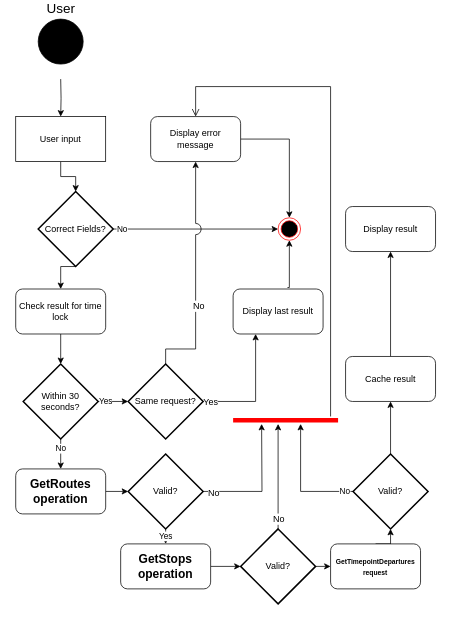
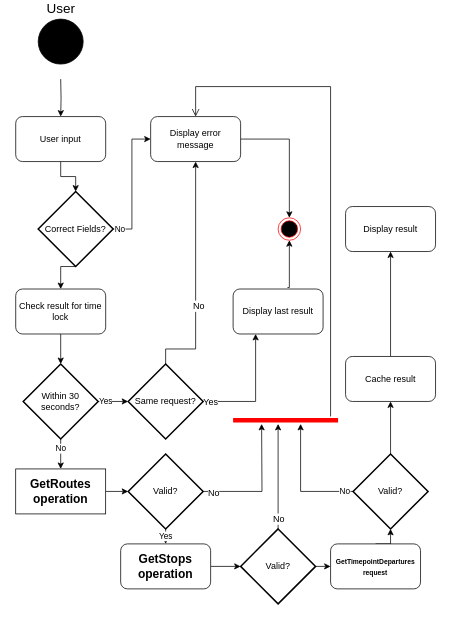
  <mxCell id="0" />
  <mxCell id="1" parent="0" />
  <mxCell id="2" style="edgeStyle=orthogonalEdgeStyle;rounded=0;orthogonalLoop=1;jettySize=auto;html=1;exitX=0.5;exitY=1;exitDx=0;exitDy=0;exitPerimeter=0;entryX=0.5;entryY=0;entryDx=0;entryDy=0;" edge="1" parent="1" target="5"><mxGeometry relative="1" as="geometry"><mxPoint x="80" y="100" as="sourcePoint" /></mxGeometry></mxCell>
  <mxCell id="3" value="&lt;font style=&quot;font-size: 18px&quot;&gt;User&lt;/font&gt;" style="verticalLabelPosition=top;verticalAlign=bottom;html=1;shape=mxgraph.flowchart.on-page_reference;fillColor=#000000;labelPosition=center;align=center;" vertex="1" parent="1"><mxGeometry x="50" y="20" width="60" height="60" as="geometry" /></mxCell>
  <mxCell id="4" style="edgeStyle=orthogonalEdgeStyle;rounded=0;orthogonalLoop=1;jettySize=auto;html=1;exitX=0.5;exitY=1;exitDx=0;exitDy=0;entryX=0.5;entryY=0;entryDx=0;entryDy=0;entryPerimeter=0;" edge="1" parent="1" source="5" target="8"><mxGeometry relative="1" as="geometry" /></mxCell>
- <mxCell id="5" value="User input" style="whiteSpace=wrap;html=1;fillColor=#ffffff;rounded=0;" vertex="1" parent="1"><mxGeometry x="20" y="150" width="120" height="60" as="geometry" /></mxCell>
- <mxCell id="6" value="No" style="edgeStyle=orthogonalEdgeStyle;rounded=0;orthogonalLoop=1;jettySize=auto;html=1;exitX=1;exitY=0.5;exitDx=0;exitDy=0;exitPerimeter=0;" edge="1" parent="1" source="8" target="9"><mxGeometry x="-0.895" relative="1" as="geometry"><mxPoint as="offset" /></mxGeometry></mxCell>
+ <mxCell id="5" value="User input" style="rounded=1;whiteSpace=wrap;html=1;fillColor=#ffffff;" vertex="1" parent="1"><mxGeometry x="20" y="150" width="120" height="60" as="geometry" /></mxCell>
+ <mxCell id="6" value="No" style="edgeStyle=orthogonalEdgeStyle;rounded=0;orthogonalLoop=1;jettySize=auto;html=1;exitX=1;exitY=0.5;exitDx=0;exitDy=0;exitPerimeter=0;entryX=0;entryY=0.5;entryDx=0;entryDy=0;" edge="1" parent="1" source="8" target="11"><mxGeometry x="-0.895" relative="1" as="geometry"><mxPoint as="offset" /></mxGeometry></mxCell>
  <mxCell id="7" style="edgeStyle=orthogonalEdgeStyle;rounded=0;orthogonalLoop=1;jettySize=auto;html=1;exitX=0.5;exitY=1;exitDx=0;exitDy=0;exitPerimeter=0;entryX=0.5;entryY=0;entryDx=0;entryDy=0;" edge="1" parent="1" source="8" target="13"><mxGeometry relative="1" as="geometry" /></mxCell>
  <mxCell id="8" value="Correct Fields?" style="strokeWidth=2;html=1;shape=mxgraph.flowchart.decision;whiteSpace=wrap;fillColor=#ffffff;" vertex="1" parent="1"><mxGeometry x="50" y="250" width="100" height="100" as="geometry" /></mxCell>
  <mxCell id="9" value="End" style="ellipse;html=1;shape=endState;fillColor=#000000;strokeColor=#ff0000;" vertex="1" parent="1"><mxGeometry x="370" y="285" width="30" height="30" as="geometry" /></mxCell>
  <mxCell id="10" style="edgeStyle=orthogonalEdgeStyle;rounded=0;orthogonalLoop=1;jettySize=auto;html=1;exitX=1;exitY=0.5;exitDx=0;exitDy=0;entryX=0.5;entryY=0;entryDx=0;entryDy=0;" edge="1" parent="1" source="11" target="9"><mxGeometry relative="1" as="geometry" /></mxCell>
  <mxCell id="11" value="Display error message" style="rounded=1;whiteSpace=wrap;html=1;fillColor=#ffffff;" vertex="1" parent="1"><mxGeometry x="200" y="150" width="120" height="60" as="geometry" /></mxCell>
  <mxCell id="12" style="edgeStyle=orthogonalEdgeStyle;rounded=0;orthogonalLoop=1;jettySize=auto;html=1;exitX=0.5;exitY=1;exitDx=0;exitDy=0;entryX=0.5;entryY=0;entryDx=0;entryDy=0;entryPerimeter=0;" edge="1" parent="1" source="13" target="22"><mxGeometry relative="1" as="geometry" /></mxCell>
  <mxCell id="13" value="Check result for time lock" style="rounded=1;whiteSpace=wrap;html=1;fillColor=#ffffff;" vertex="1" parent="1"><mxGeometry x="20" y="380" width="120" height="60" as="geometry" /></mxCell>
  <mxCell id="14" value="Yes" style="edgeStyle=orthogonalEdgeStyle;rounded=0;orthogonalLoop=1;jettySize=auto;html=1;exitX=1;exitY=0.5;exitDx=0;exitDy=0;entryX=0;entryY=0.5;entryDx=0;entryDy=0;exitPerimeter=0;entryPerimeter=0;" edge="1" parent="1" source="22" target="23"><mxGeometry x="-0.5" relative="1" as="geometry"><mxPoint x="170" y="530" as="targetPoint" /><mxPoint as="offset" /></mxGeometry></mxCell>
  <mxCell id="15" style="edgeStyle=orthogonalEdgeStyle;rounded=0;jumpStyle=arc;jumpSize=15;orthogonalLoop=1;jettySize=auto;html=1;exitX=0.5;exitY=0;exitDx=0;exitDy=0;entryX=0.5;entryY=1;entryDx=0;entryDy=0;exitPerimeter=0;" edge="1" parent="1" source="23" target="11"><mxGeometry relative="1" as="geometry"><mxPoint x="210" y="489.667" as="sourcePoint" /><Array as="points"><mxPoint x="220" y="460" /><mxPoint x="260" y="460" /></Array></mxGeometry></mxCell>
  <mxCell id="16" value="No" style="text;html=1;align=center;verticalAlign=middle;resizable=0;points=[];labelBackgroundColor=#ffffff;" vertex="1" connectable="0" parent="15"><mxGeometry x="-0.236" y="-3" relative="1" as="geometry"><mxPoint as="offset" /></mxGeometry></mxCell>
  <mxCell id="17" style="edgeStyle=orthogonalEdgeStyle;rounded=0;jumpStyle=arc;jumpSize=15;orthogonalLoop=1;jettySize=auto;html=1;exitX=1;exitY=0.5;exitDx=0;exitDy=0;exitPerimeter=0;entryX=0.25;entryY=1;entryDx=0;entryDy=0;" edge="1" parent="1" source="23" target="20"><mxGeometry relative="1" as="geometry"><mxPoint x="210" y="569.667" as="sourcePoint" /><mxPoint x="340" y="510" as="targetPoint" /><Array as="points"><mxPoint x="340" y="530" /></Array></mxGeometry></mxCell>
  <mxCell id="18" value="Yes" style="text;html=1;align=center;verticalAlign=middle;resizable=0;points=[];labelBackgroundColor=#ffffff;" vertex="1" connectable="0" parent="17"><mxGeometry x="-0.333" y="-24" relative="1" as="geometry"><mxPoint x="-43.33" y="-23.67" as="offset" /></mxGeometry></mxCell>
  <mxCell id="19" style="edgeStyle=orthogonalEdgeStyle;rounded=0;orthogonalLoop=1;jettySize=auto;html=1;exitX=0.604;exitY=-0.033;exitDx=0;exitDy=0;entryX=0.5;entryY=1;entryDx=0;entryDy=0;jumpStyle=arc;jumpSize=15;exitPerimeter=0;" edge="1" parent="1" source="20" target="9"><mxGeometry relative="1" as="geometry"><Array as="points"><mxPoint x="385" y="378" /></Array></mxGeometry></mxCell>
  <mxCell id="20" value="Display last result" style="rounded=1;whiteSpace=wrap;html=1;fillColor=#ffffff;" vertex="1" parent="1"><mxGeometry x="310" y="380" width="120" height="60" as="geometry" /></mxCell>
  <mxCell id="21" value="No" style="edgeStyle=orthogonalEdgeStyle;rounded=0;jumpStyle=arc;jumpSize=15;orthogonalLoop=1;jettySize=auto;html=1;exitX=0.5;exitY=1;exitDx=0;exitDy=0;exitPerimeter=0;entryX=0.5;entryY=0;entryDx=0;entryDy=0;" edge="1" parent="1" source="22" target="25"><mxGeometry x="-0.326" relative="1" as="geometry"><mxPoint as="offset" /></mxGeometry></mxCell>
  <mxCell id="22" value="Within 30 seconds?" style="strokeWidth=2;html=1;shape=mxgraph.flowchart.decision;whiteSpace=wrap;fillColor=#ffffff;" vertex="1" parent="1"><mxGeometry x="30" y="480" width="100" height="100" as="geometry" /></mxCell>
  <mxCell id="23" value="Same request?" style="strokeWidth=2;html=1;shape=mxgraph.flowchart.decision;whiteSpace=wrap;fillColor=#ffffff;" vertex="1" parent="1"><mxGeometry x="170" y="480" width="100" height="100" as="geometry" /></mxCell>
  <mxCell id="24" style="edgeStyle=orthogonalEdgeStyle;rounded=0;jumpStyle=arc;jumpSize=15;orthogonalLoop=1;jettySize=auto;html=1;exitX=1;exitY=0.5;exitDx=0;exitDy=0;entryX=0;entryY=0.5;entryDx=0;entryDy=0;entryPerimeter=0;" edge="1" parent="1" source="25" target="29"><mxGeometry relative="1" as="geometry" /></mxCell>
- <mxCell id="25" value="&lt;strong style=&quot;font-family: &amp;#34;arial&amp;#34; , &amp;#34;helvetica&amp;#34; , sans-serif ; font-size: 16px ; text-align: left&quot;&gt;GetRoutes operation&lt;/strong&gt;" style="rounded=1;whiteSpace=wrap;html=1;fillColor=#ffffff;" vertex="1" parent="1"><mxGeometry x="20" y="620" width="120" height="60" as="geometry" /></mxCell>
+ <mxCell id="25" value="&lt;strong style=&quot;font-family: &amp;#34;arial&amp;#34; , &amp;#34;helvetica&amp;#34; , sans-serif ; font-size: 16px ; text-align: left&quot;&gt;GetRoutes operation&lt;/strong&gt;" style="whiteSpace=wrap;html=1;fillColor=#ffffff;rounded=0;" vertex="1" parent="1"><mxGeometry x="20" y="620" width="120" height="60" as="geometry" /></mxCell>
  <mxCell id="26" style="edgeStyle=orthogonalEdgeStyle;rounded=0;jumpStyle=arc;jumpSize=15;orthogonalLoop=1;jettySize=auto;html=1;exitX=1;exitY=0.5;exitDx=0;exitDy=0;exitPerimeter=0;strokeColor=#000000;" edge="1" parent="1" source="29"><mxGeometry relative="1" as="geometry"><mxPoint x="348" y="560" as="targetPoint" /></mxGeometry></mxCell>
  <mxCell id="27" value="No" style="text;html=1;align=center;verticalAlign=middle;resizable=0;points=[];labelBackgroundColor=#ffffff;" vertex="1" connectable="0" parent="26"><mxGeometry x="-0.847" y="-1" relative="1" as="geometry"><mxPoint as="offset" /></mxGeometry></mxCell>
  <mxCell id="28" value="Yes" style="edgeStyle=orthogonalEdgeStyle;rounded=0;jumpStyle=arc;jumpSize=15;orthogonalLoop=1;jettySize=auto;html=1;exitX=0.5;exitY=1;exitDx=0;exitDy=0;exitPerimeter=0;entryX=0.5;entryY=0;entryDx=0;entryDy=0;strokeColor=#000000;" edge="1" parent="1" source="29" target="33"><mxGeometry relative="1" as="geometry" /></mxCell>
  <mxCell id="29" value="Valid?" style="strokeWidth=2;html=1;shape=mxgraph.flowchart.decision;whiteSpace=wrap;fillColor=#ffffff;" vertex="1" parent="1"><mxGeometry x="170" y="600" width="100" height="100" as="geometry" /></mxCell>
  <mxCell id="30" value="" style="shape=line;html=1;strokeWidth=6;strokeColor=#ff0000;fillColor=#ffffff;" vertex="1" parent="1"><mxGeometry x="310" y="550" width="140" height="10" as="geometry" /></mxCell>
  <mxCell id="31" value="" style="edgeStyle=orthogonalEdgeStyle;html=1;verticalAlign=bottom;endArrow=open;endSize=8;strokeColor=#000000;entryX=0.5;entryY=0;entryDx=0;entryDy=0;rounded=0;" edge="1" source="30" parent="1" target="11"><mxGeometry relative="1" as="geometry"><mxPoint x="410" y="630" as="targetPoint" /><Array as="points"><mxPoint x="440" y="110" /><mxPoint x="260" y="110" /></Array></mxGeometry></mxCell>
  <mxCell id="32" style="edgeStyle=orthogonalEdgeStyle;rounded=0;jumpStyle=arc;jumpSize=15;orthogonalLoop=1;jettySize=auto;html=1;exitX=1;exitY=0.5;exitDx=0;exitDy=0;entryX=0;entryY=0.5;entryDx=0;entryDy=0;entryPerimeter=0;strokeColor=#000000;" edge="1" parent="1" source="33" target="37"><mxGeometry relative="1" as="geometry" /></mxCell>
  <mxCell id="33" value="&lt;strong style=&quot;font-family: &amp;#34;arial&amp;#34; , &amp;#34;helvetica&amp;#34; , sans-serif ; font-size: 16px ; text-align: left&quot;&gt;GetStops operation&lt;/strong&gt;" style="rounded=1;whiteSpace=wrap;html=1;fillColor=#ffffff;" vertex="1" parent="1"><mxGeometry x="160" y="720" width="120" height="60" as="geometry" /></mxCell>
  <mxCell id="34" style="edgeStyle=orthogonalEdgeStyle;rounded=0;jumpStyle=arc;jumpSize=15;orthogonalLoop=1;jettySize=auto;html=1;exitX=0.5;exitY=0;exitDx=0;exitDy=0;exitPerimeter=0;strokeColor=#000000;" edge="1" parent="1" source="37"><mxGeometry relative="1" as="geometry"><mxPoint x="370" y="560" as="targetPoint" /></mxGeometry></mxCell>
  <mxCell id="35" value="No" style="text;html=1;align=center;verticalAlign=middle;resizable=0;points=[];labelBackgroundColor=#ffffff;" vertex="1" connectable="0" parent="34"><mxGeometry x="-0.805" relative="1" as="geometry"><mxPoint as="offset" /></mxGeometry></mxCell>
  <mxCell id="36" style="edgeStyle=orthogonalEdgeStyle;rounded=0;jumpStyle=arc;jumpSize=15;orthogonalLoop=1;jettySize=auto;html=1;exitX=1;exitY=0.5;exitDx=0;exitDy=0;exitPerimeter=0;entryX=0;entryY=0.5;entryDx=0;entryDy=0;strokeColor=#000000;" edge="1" parent="1" source="37" target="39"><mxGeometry relative="1" as="geometry" /></mxCell>
  <mxCell id="37" value="Valid?" style="strokeWidth=2;html=1;shape=mxgraph.flowchart.decision;whiteSpace=wrap;fillColor=#ffffff;" vertex="1" parent="1"><mxGeometry x="320" y="700" width="100" height="100" as="geometry" /></mxCell>
  <mxCell id="38" style="edgeStyle=orthogonalEdgeStyle;rounded=0;jumpStyle=arc;jumpSize=15;orthogonalLoop=1;jettySize=auto;html=1;exitX=0.5;exitY=0;exitDx=0;exitDy=0;entryX=0.5;entryY=1;entryDx=0;entryDy=0;entryPerimeter=0;strokeColor=#000000;" edge="1" parent="1" source="39" target="42"><mxGeometry relative="1" as="geometry" /></mxCell>
  <mxCell id="39" value="&lt;strong style=&quot;font-family: &amp;#34;arial&amp;#34; , &amp;#34;helvetica&amp;#34; , sans-serif ; text-align: left ; white-space: normal&quot;&gt;&lt;font style=&quot;font-size: 9px&quot;&gt;GetTimepointDepartures request&lt;/font&gt;&lt;/strong&gt;" style="rounded=1;whiteSpace=wrap;html=1;fillColor=#ffffff;" vertex="1" parent="1"><mxGeometry x="440" y="720" width="120" height="60" as="geometry" /></mxCell>
  <mxCell id="40" value="No" style="edgeStyle=orthogonalEdgeStyle;rounded=0;jumpStyle=arc;jumpSize=15;orthogonalLoop=1;jettySize=auto;html=1;strokeColor=#000000;exitX=0;exitY=0.5;exitDx=0;exitDy=0;exitPerimeter=0;" edge="1" parent="1" source="42" target="30"><mxGeometry x="-0.862" relative="1" as="geometry"><mxPoint x="410" y="570" as="targetPoint" /><Array as="points"><mxPoint x="400" y="650" /></Array><mxPoint as="offset" /></mxGeometry></mxCell>
  <mxCell id="41" style="edgeStyle=orthogonalEdgeStyle;rounded=0;jumpStyle=arc;jumpSize=15;orthogonalLoop=1;jettySize=auto;html=1;exitX=0.5;exitY=0;exitDx=0;exitDy=0;exitPerimeter=0;entryX=0.5;entryY=1;entryDx=0;entryDy=0;strokeColor=#000000;" edge="1" parent="1" source="42" target="44"><mxGeometry relative="1" as="geometry" /></mxCell>
  <mxCell id="42" value="Valid?" style="strokeWidth=2;html=1;shape=mxgraph.flowchart.decision;whiteSpace=wrap;fillColor=#ffffff;" vertex="1" parent="1"><mxGeometry x="470" y="600" width="100" height="100" as="geometry" /></mxCell>
  <mxCell id="43" value="" style="edgeStyle=orthogonalEdgeStyle;rounded=0;jumpStyle=arc;jumpSize=15;orthogonalLoop=1;jettySize=auto;html=1;strokeColor=#000000;" edge="1" parent="1" source="44" target="45"><mxGeometry relative="1" as="geometry" /></mxCell>
  <mxCell id="44" value="Cache result" style="rounded=1;whiteSpace=wrap;html=1;fillColor=#ffffff;" vertex="1" parent="1"><mxGeometry x="460" y="470" width="120" height="60" as="geometry" /></mxCell>
  <mxCell id="45" value="Display result" style="rounded=1;whiteSpace=wrap;html=1;fillColor=#ffffff;" vertex="1" parent="1"><mxGeometry x="460" y="270" width="120" height="60" as="geometry" /></mxCell>
